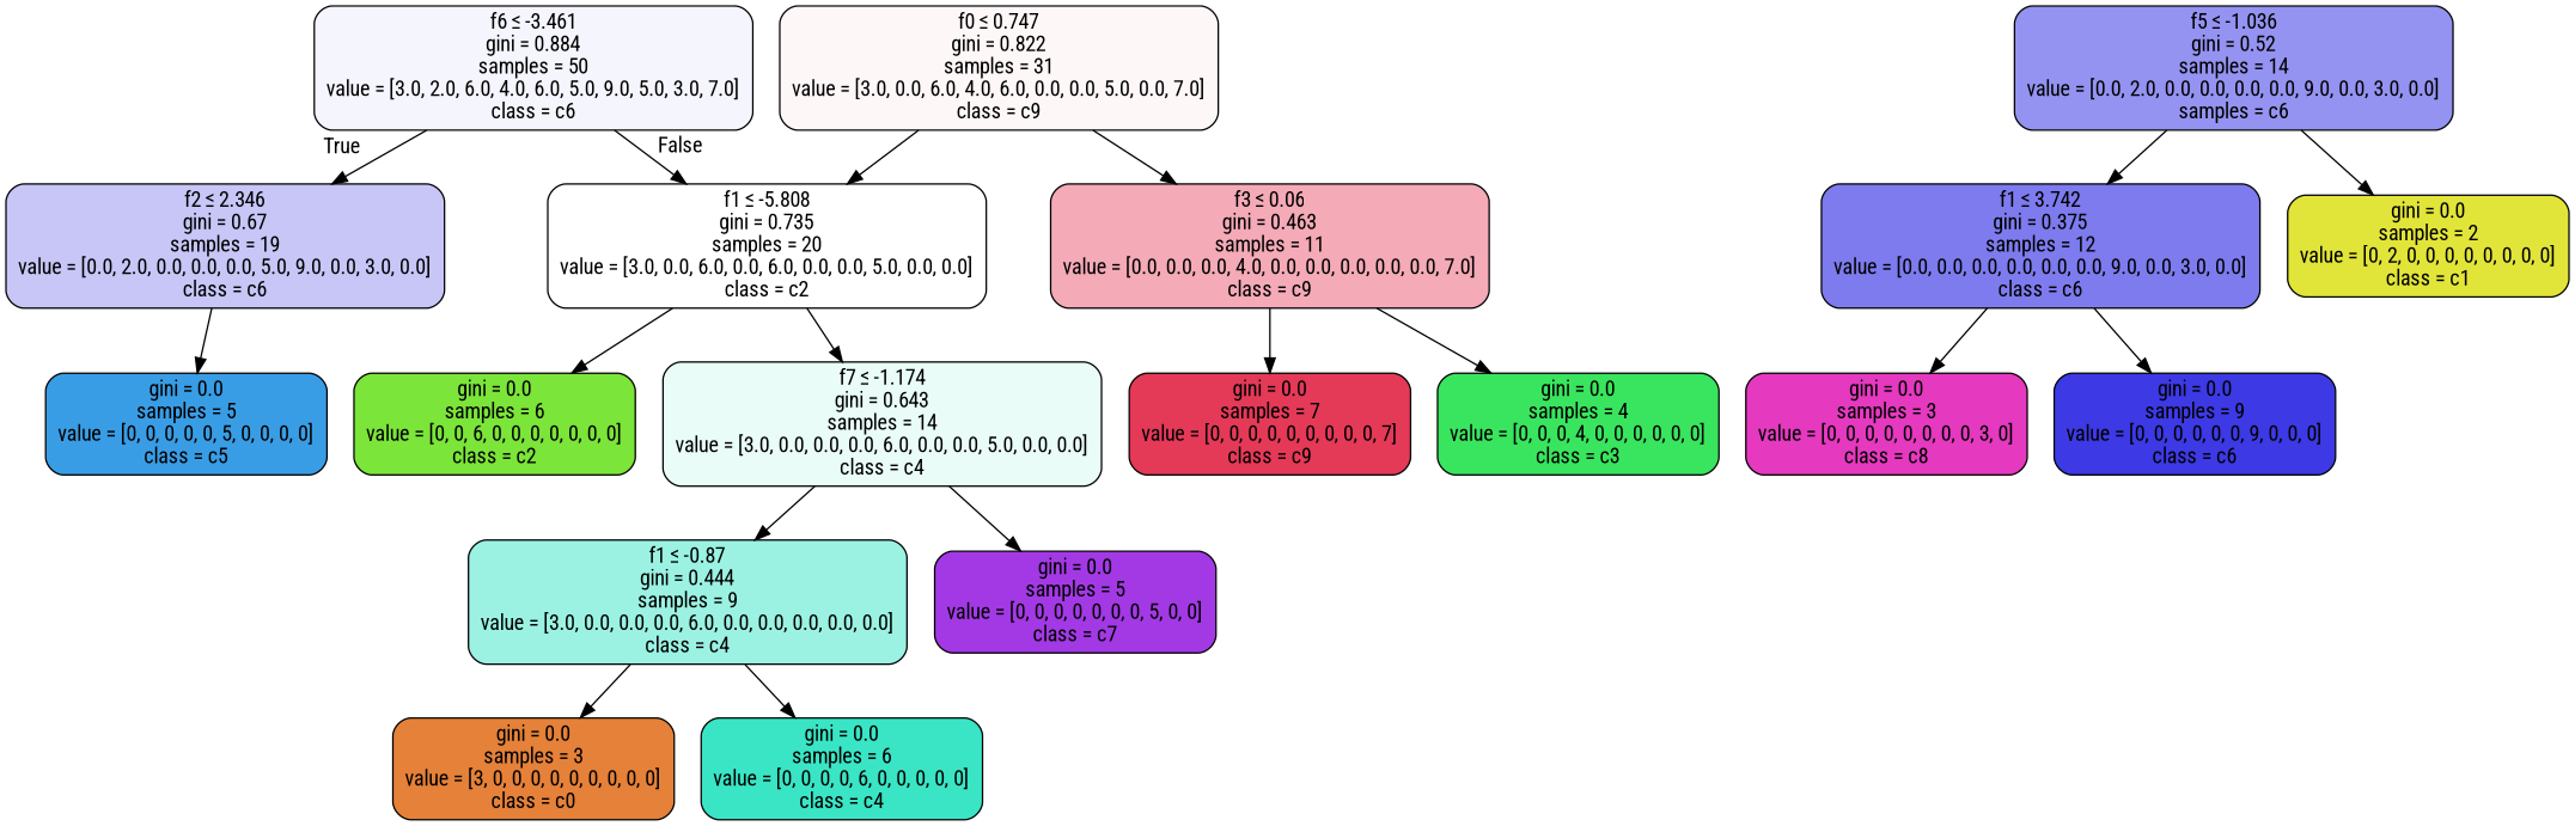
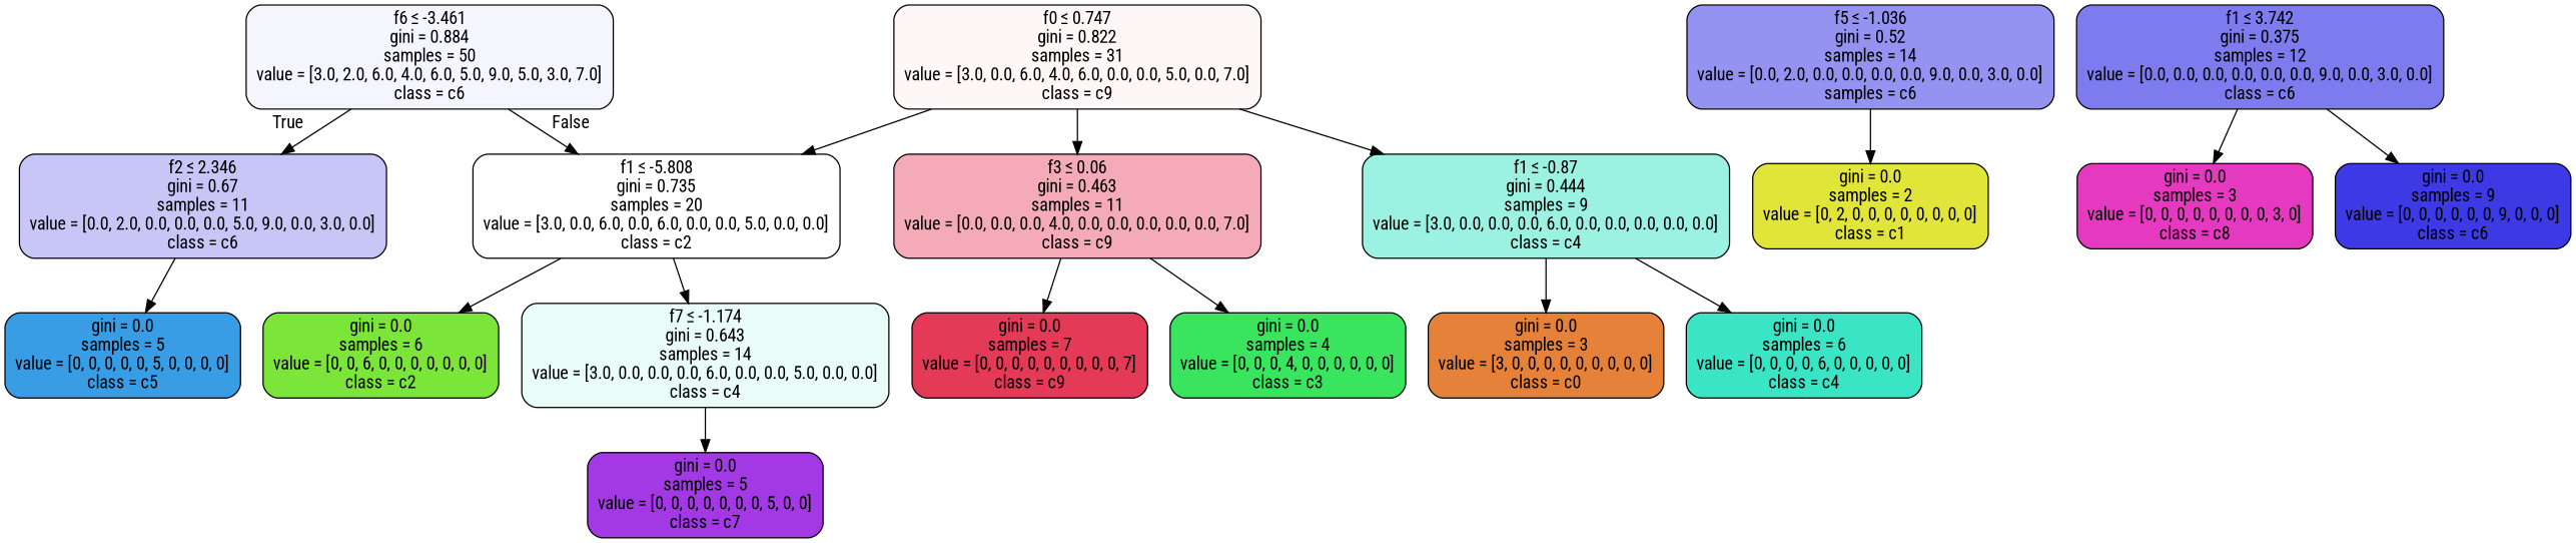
  digraph {
    fontname="Roboto Condensed"
    node [color=black fontname="Roboto Condensed" shape=box style="filled, rounded"]
    edge [fontname="Roboto Condensed"]
    n1 [fillcolor="#3c39e50c" label=<f6 &le; -3.461<br/>gini = 0.884<br/>samples = 50<br/>value = [3.0, 2.0, 6.0, 4.0, 6.0, 5.0, 9.0, 5.0, 3.0, 7.0]<br/>class = c6>]
-   n2 [fillcolor="#3c39e549" label=<f2 &le; 2.346<br/>gini = 0.67<br/>samples = 19<br/>value = [0.0, 2.0, 0.0, 0.0, 0.0, 5.0, 9.0, 0.0, 3.0, 0.0]<br/>class = c6>]
+   n2 [fillcolor="#3c39e549" label=<f2 &le; 2.346<br/>gini = 0.67<br/>samples = 11<br/>value = [0.0, 2.0, 0.0, 0.0, 0.0, 5.0, 9.0, 0.0, 3.0, 0.0]<br/>class = c6>]
    n3 [fillcolor="#7be53900" label=<f1 &le; -5.808<br/>gini = 0.735<br/>samples = 20<br/>value = [3.0, 0.0, 6.0, 0.0, 6.0, 0.0, 0.0, 5.0, 0.0, 0.0]<br/>class = c2>]
    n4 [fillcolor="#399de5ff" label=<gini = 0.0<br/>samples = 5<br/>value = [0, 0, 0, 0, 0, 5, 0, 0, 0, 0]<br/>class = c5>]
    n5 [fillcolor="#e539580a" label=<f0 &le; 0.747<br/>gini = 0.822<br/>samples = 31<br/>value = [3.0, 0.0, 6.0, 4.0, 6.0, 0.0, 0.0, 5.0, 0.0, 7.0]<br/>class = c9>]
    n6 [fillcolor="#e539586d" label=<f3 &le; 0.06<br/>gini = 0.463<br/>samples = 11<br/>value = [0.0, 0.0, 0.0, 4.0, 0.0, 0.0, 0.0, 0.0, 0.0, 7.0]<br/>class = c9>]
    n7 [fillcolor="#3c39e58b" label=<f5 &le; -1.036<br/>gini = 0.52<br/>samples = 14<br/>value = [0.0, 2.0, 0.0, 0.0, 0.0, 0.0, 9.0, 0.0, 3.0, 0.0]<br/>samples = c6>]
    n8 [fillcolor="#3c39e5aa" label=<f1 &le; 3.742<br/>gini = 0.375<br/>samples = 12<br/>value = [0.0, 0.0, 0.0, 0.0, 0.0, 0.0, 9.0, 0.0, 3.0, 0.0]<br/>class = c6>]
    n9 [fillcolor="#e2e539ff" label=<gini = 0.0<br/>samples = 2<br/>value = [0, 2, 0, 0, 0, 0, 0, 0, 0, 0]<br/>class = c1>]
    n10 [fillcolor="#e539c0ff" label=<gini = 0.0<br/>samples = 3<br/>value = [0, 0, 0, 0, 0, 0, 0, 0, 3, 0]<br/>class = c8>]
    n11 [fillcolor="#3c39e5ff" label=<gini = 0.0<br/>samples = 9<br/>value = [0, 0, 0, 0, 0, 0, 9, 0, 0, 0]<br/>class = c6>]
    n12 [fillcolor="#7be539ff" label=<gini = 0.0<br/>samples = 6<br/>value = [0, 0, 6, 0, 0, 0, 0, 0, 0, 0]<br/>class = c2>]
    n13 [fillcolor="#39e5c51c" label=<f7 &le; -1.174<br/>gini = 0.643<br/>samples = 14<br/>value = [3.0, 0.0, 0.0, 0.0, 6.0, 0.0, 0.0, 5.0, 0.0, 0.0]<br/>class = c4>]
    n14 [fillcolor="#e53958ff" label=<gini = 0.0<br/>samples = 7<br/>value = [0, 0, 0, 0, 0, 0, 0, 0, 0, 7]<br/>class = c9>]
    n15 [fillcolor="#39e55eff" label=<gini = 0.0<br/>samples = 4<br/>value = [0, 0, 0, 4, 0, 0, 0, 0, 0, 0]<br/>class = c3>]
    n16 [fillcolor="#39e5c580" label=<f1 &le; -0.87<br/>gini = 0.444<br/>samples = 9<br/>value = [3.0, 0.0, 0.0, 0.0, 6.0, 0.0, 0.0, 0.0, 0.0, 0.0]<br/>class = c4>]
    n17 [fillcolor="#a339e5ff" label=<gini = 0.0<br/>samples = 5<br/>value = [0, 0, 0, 0, 0, 0, 0, 5, 0, 0]<br/>class = c7>]
    n18 [fillcolor="#e58139ff" label=<gini = 0.0<br/>samples = 3<br/>value = [3, 0, 0, 0, 0, 0, 0, 0, 0, 0]<br/>class = c0>]
    n19 [fillcolor="#39e5c5ff" label=<gini = 0.0<br/>samples = 6<br/>value = [0, 0, 0, 0, 6, 0, 0, 0, 0, 0]<br/>class = c4>]
    n1 -> n2 [headlabel=True labelangle=45 labeldistance=2.5]
    n1 -> n3 [headlabel=False labelangle=-45 labeldistance=2.5]
    n2 -> n4
    n3 -> n12
    n3 -> n13
    n5 -> n3
    n5 -> n6
    n6 -> n14
    n6 -> n15
-   n7 -> n8
    n7 -> n9
    n8 -> n10
    n8 -> n11
-   n13 -> n16
+   n5 -> n16
    n13 -> n17
    n16 -> n18
    n16 -> n19
  }
